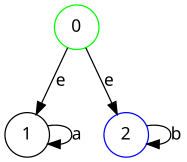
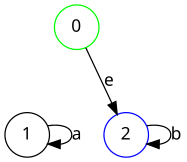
  digraph {
    fontname="Noto Sans"
    rankdir=TB
    node [fontname="Noto Sans" shape=circle]
    edge [fontname="Noto Sans"]
    0 [color=green]
    1 [color=black]
    2 [color=blue]
-   0 -> 1 [label=e]
    0 -> 2 [label=e]
    1 -> 1 [label=a]
    2 -> 2 [label=b]
  }
